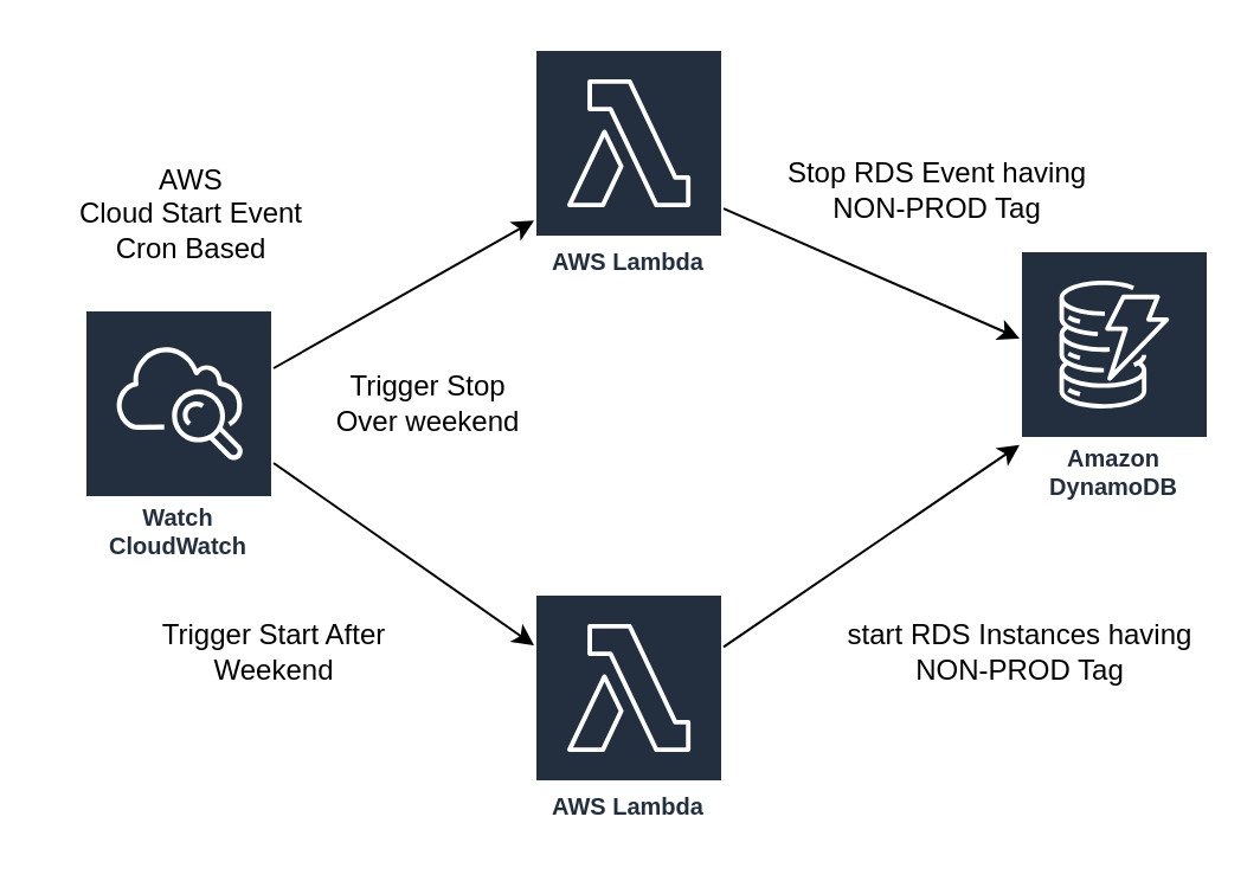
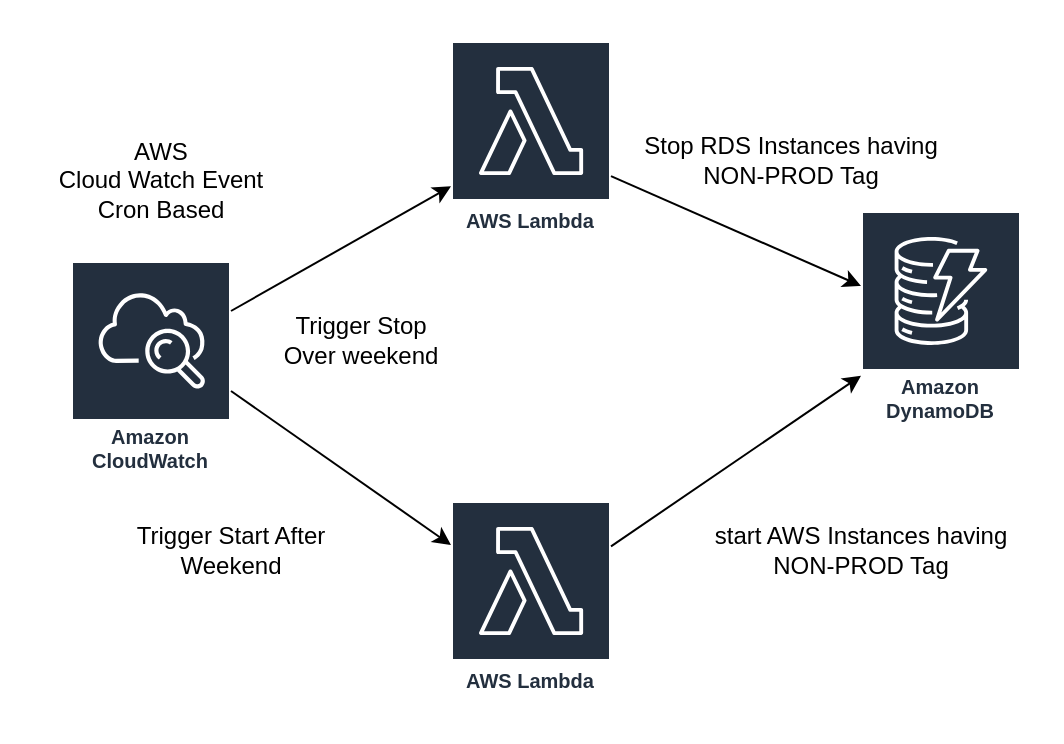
  <mxCell id="0" />
  <mxCell id="1" parent="0" />
- <mxCell id="2" value="Watch CloudWatch" style="outlineConnect=0;fontColor=#232F3E;gradientColor=none;strokeColor=#ffffff;fillColor=#232F3E;dashed=0;verticalLabelPosition=middle;verticalAlign=bottom;align=center;html=1;whiteSpace=wrap;fontSize=10;fontStyle=1;spacing=3;shape=mxgraph.aws4.productIcon;prIcon=mxgraph.aws4.cloudwatch;" vertex="1" parent="1"><mxGeometry x="35" y="130" width="80" height="110" as="geometry" /></mxCell>
- <mxCell id="3" value="AWS &lt;br&gt;Cloud Start Event&lt;br&gt;Cron Based" style="text;html=1;align=center;verticalAlign=middle;resizable=0;points=[];autosize=1;strokeColor=none;" vertex="1" parent="1"><mxGeometry x="20" y="65" width="120" height="50" as="geometry" /></mxCell>
+ <mxCell id="2" value="Amazon CloudWatch" style="outlineConnect=0;fontColor=#232F3E;gradientColor=none;strokeColor=#ffffff;fillColor=#232F3E;dashed=0;verticalLabelPosition=middle;verticalAlign=bottom;align=center;html=1;whiteSpace=wrap;fontSize=10;fontStyle=1;spacing=3;shape=mxgraph.aws4.productIcon;prIcon=mxgraph.aws4.cloudwatch;" vertex="1" parent="1"><mxGeometry x="35" y="130" width="80" height="110" as="geometry" /></mxCell>
+ <mxCell id="3" value="AWS &lt;br&gt;Cloud Watch Event&lt;br&gt;Cron Based" style="text;html=1;align=center;verticalAlign=middle;resizable=0;points=[];autosize=1;strokeColor=none;" vertex="1" parent="1"><mxGeometry x="20" y="65" width="120" height="50" as="geometry" /></mxCell>
  <mxCell id="4" value="AWS Lambda" style="outlineConnect=0;fontColor=#232F3E;gradientColor=none;strokeColor=#ffffff;fillColor=#232F3E;dashed=0;verticalLabelPosition=middle;verticalAlign=bottom;align=center;html=1;whiteSpace=wrap;fontSize=10;fontStyle=1;spacing=3;shape=mxgraph.aws4.productIcon;prIcon=mxgraph.aws4.lambda;" vertex="1" parent="1"><mxGeometry x="225" y="20" width="80" height="100" as="geometry" /></mxCell>
  <mxCell id="5" value="AWS Lambda" style="outlineConnect=0;fontColor=#232F3E;gradientColor=none;strokeColor=#ffffff;fillColor=#232F3E;dashed=0;verticalLabelPosition=middle;verticalAlign=bottom;align=center;html=1;whiteSpace=wrap;fontSize=10;fontStyle=1;spacing=3;shape=mxgraph.aws4.productIcon;prIcon=mxgraph.aws4.lambda;" vertex="1" parent="1"><mxGeometry x="225" y="250" width="80" height="100" as="geometry" /></mxCell>
  <mxCell id="6" value="Amazon DynamoDB" style="outlineConnect=0;fontColor=#232F3E;gradientColor=none;strokeColor=#ffffff;fillColor=#232F3E;dashed=0;verticalLabelPosition=middle;verticalAlign=bottom;align=center;html=1;whiteSpace=wrap;fontSize=10;fontStyle=1;spacing=3;shape=mxgraph.aws4.productIcon;prIcon=mxgraph.aws4.dynamodb;" vertex="1" parent="1"><mxGeometry x="430" y="105" width="80" height="110" as="geometry" /></mxCell>
  <mxCell id="7" value="Trigger Stop &lt;br&gt;Over weekend" style="text;html=1;align=center;verticalAlign=middle;resizable=0;points=[];autosize=1;strokeColor=none;" vertex="1" parent="1"><mxGeometry x="135" y="155" width="90" height="30" as="geometry" /></mxCell>
  <mxCell id="8" value="Trigger Start After &lt;br&gt;Weekend" style="text;html=1;align=center;verticalAlign=middle;resizable=0;points=[];autosize=1;strokeColor=none;" vertex="1" parent="1"><mxGeometry x="60" y="260" width="110" height="30" as="geometry" /></mxCell>
- <mxCell id="9" value="Stop RDS Event having &lt;br&gt;NON-PROD Tag" style="text;html=1;align=center;verticalAlign=middle;resizable=0;points=[];autosize=1;strokeColor=none;" vertex="1" parent="1"><mxGeometry x="315" y="65" width="160" height="30" as="geometry" /></mxCell>
- <mxCell id="10" value="start RDS Instances having &lt;br&gt;NON-PROD Tag" style="text;html=1;align=center;verticalAlign=middle;resizable=0;points=[];autosize=1;strokeColor=none;" vertex="1" parent="1"><mxGeometry x="350" y="260" width="160" height="30" as="geometry" /></mxCell>
+ <mxCell id="9" value="Stop RDS Instances having &lt;br&gt;NON-PROD Tag" style="text;html=1;align=center;verticalAlign=middle;resizable=0;points=[];autosize=1;strokeColor=none;" vertex="1" parent="1"><mxGeometry x="315" y="65" width="160" height="30" as="geometry" /></mxCell>
+ <mxCell id="10" value="start AWS Instances having &lt;br&gt;NON-PROD Tag" style="text;html=1;align=center;verticalAlign=middle;resizable=0;points=[];autosize=1;strokeColor=none;" vertex="1" parent="1"><mxGeometry x="350" y="260" width="160" height="30" as="geometry" /></mxCell>
  <mxCell id="11" value="" style="endArrow=classic;html=1;" edge="1" parent="1" target="4"><mxGeometry width="50" height="50" relative="1" as="geometry"><mxPoint x="115" y="155" as="sourcePoint" /><mxPoint x="165" y="105" as="targetPoint" /></mxGeometry></mxCell>
  <mxCell id="12" value="" style="endArrow=classic;html=1;" edge="1" parent="1" target="5"><mxGeometry width="50" height="50" relative="1" as="geometry"><mxPoint x="115" y="195" as="sourcePoint" /><mxPoint x="165" y="145" as="targetPoint" /></mxGeometry></mxCell>
  <mxCell id="13" value="" style="endArrow=classic;html=1;" edge="1" parent="1" source="5" target="6"><mxGeometry width="50" height="50" relative="1" as="geometry"><mxPoint x="315" y="300" as="sourcePoint" /><mxPoint x="375" y="240" as="targetPoint" /></mxGeometry></mxCell>
  <mxCell id="14" value="" style="endArrow=classic;html=1;" edge="1" parent="1" source="4" target="6"><mxGeometry width="50" height="50" relative="1" as="geometry"><mxPoint x="325" y="120" as="sourcePoint" /><mxPoint x="375" y="70" as="targetPoint" /></mxGeometry></mxCell>
